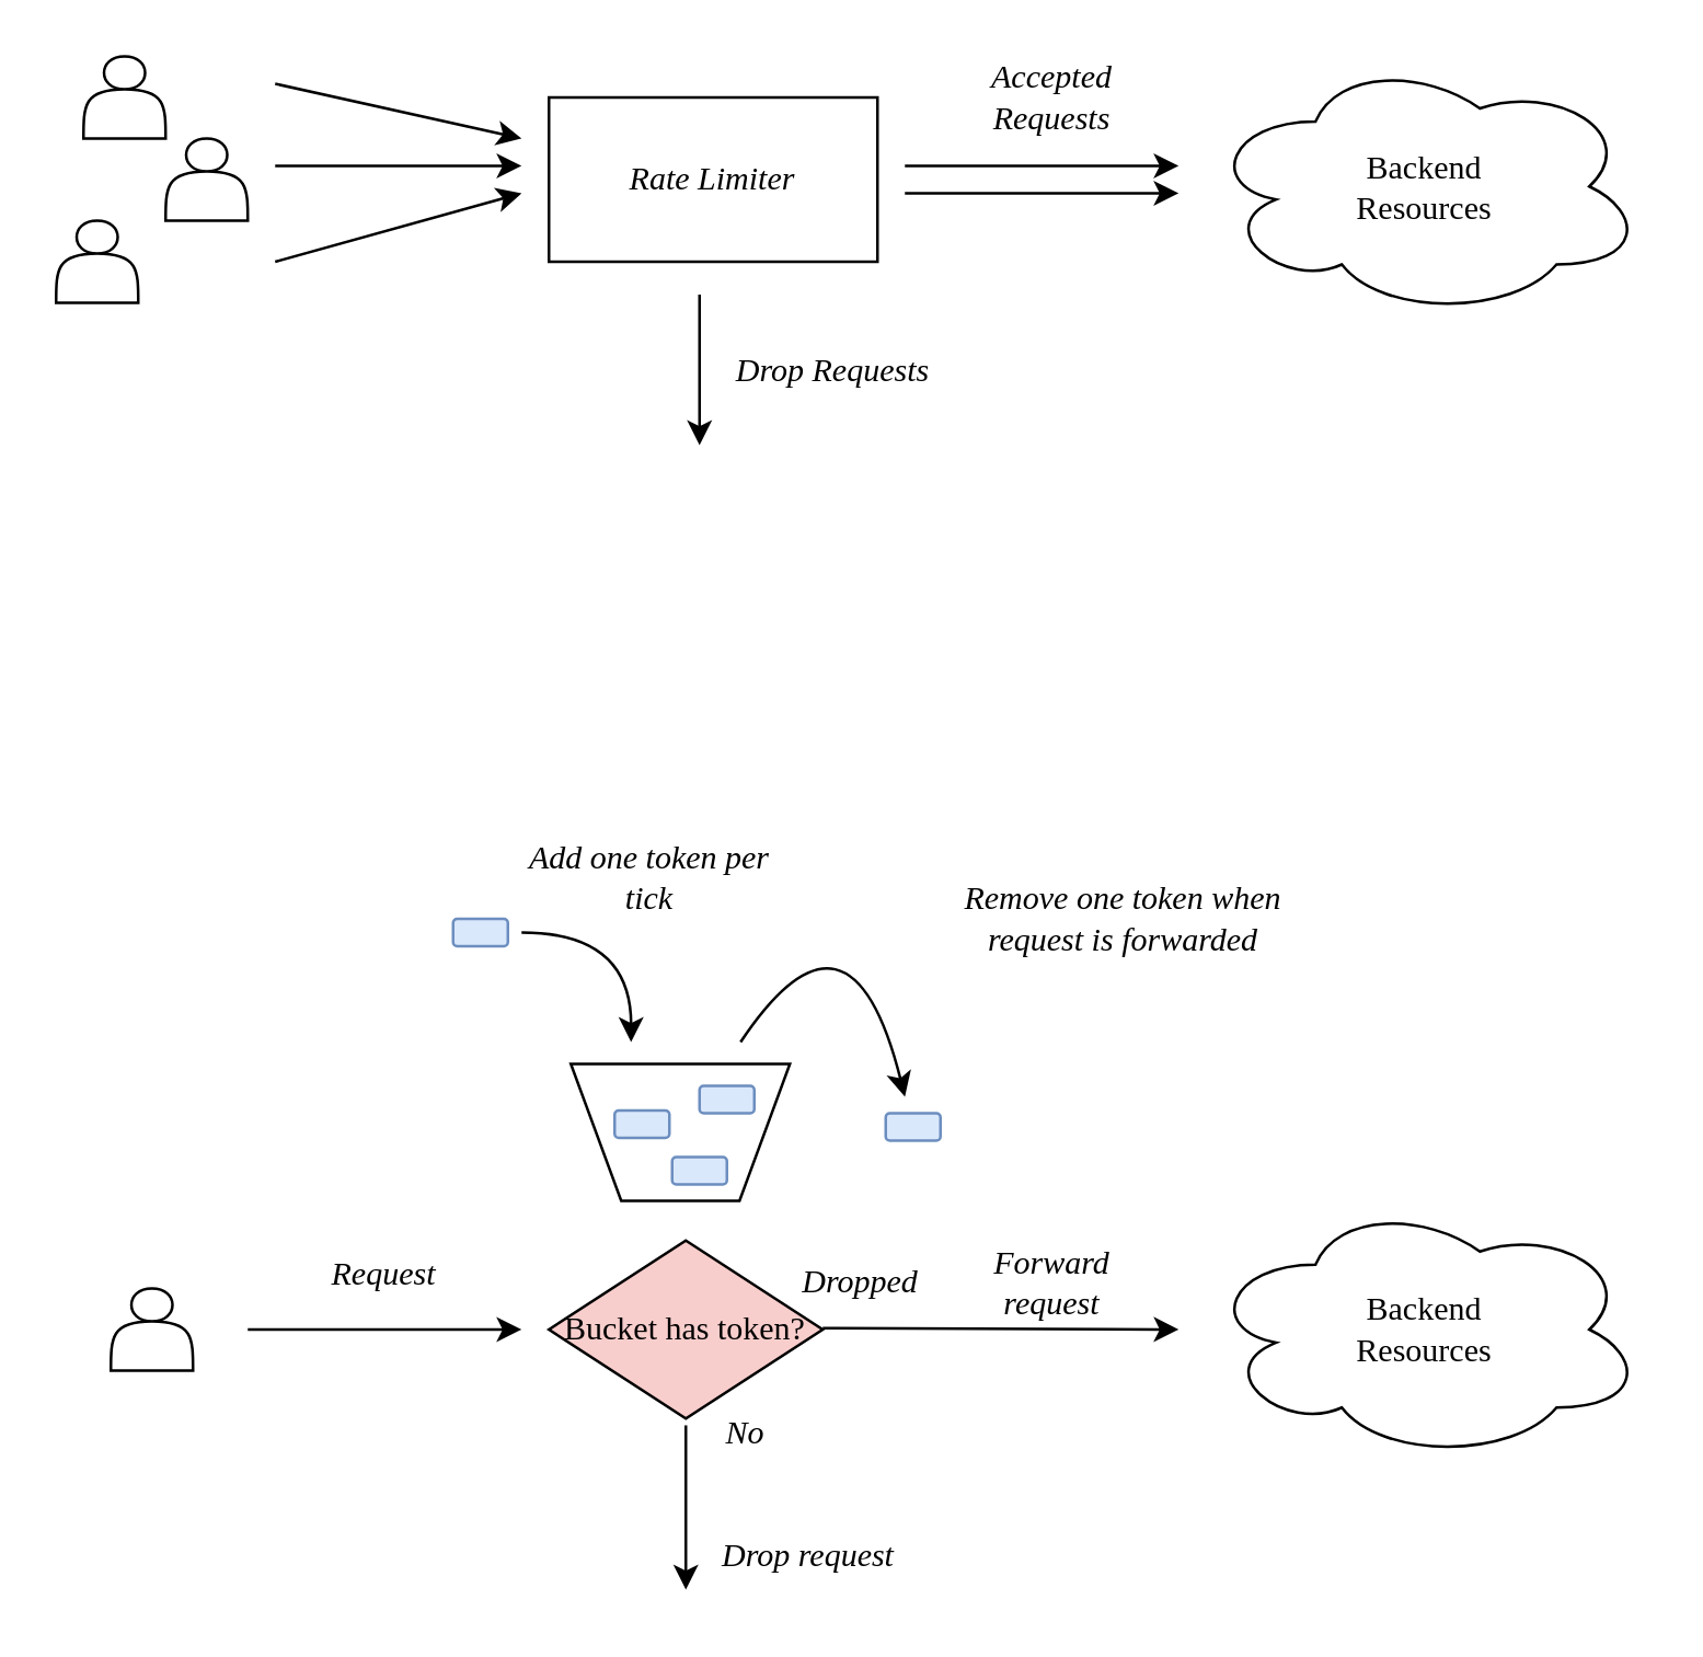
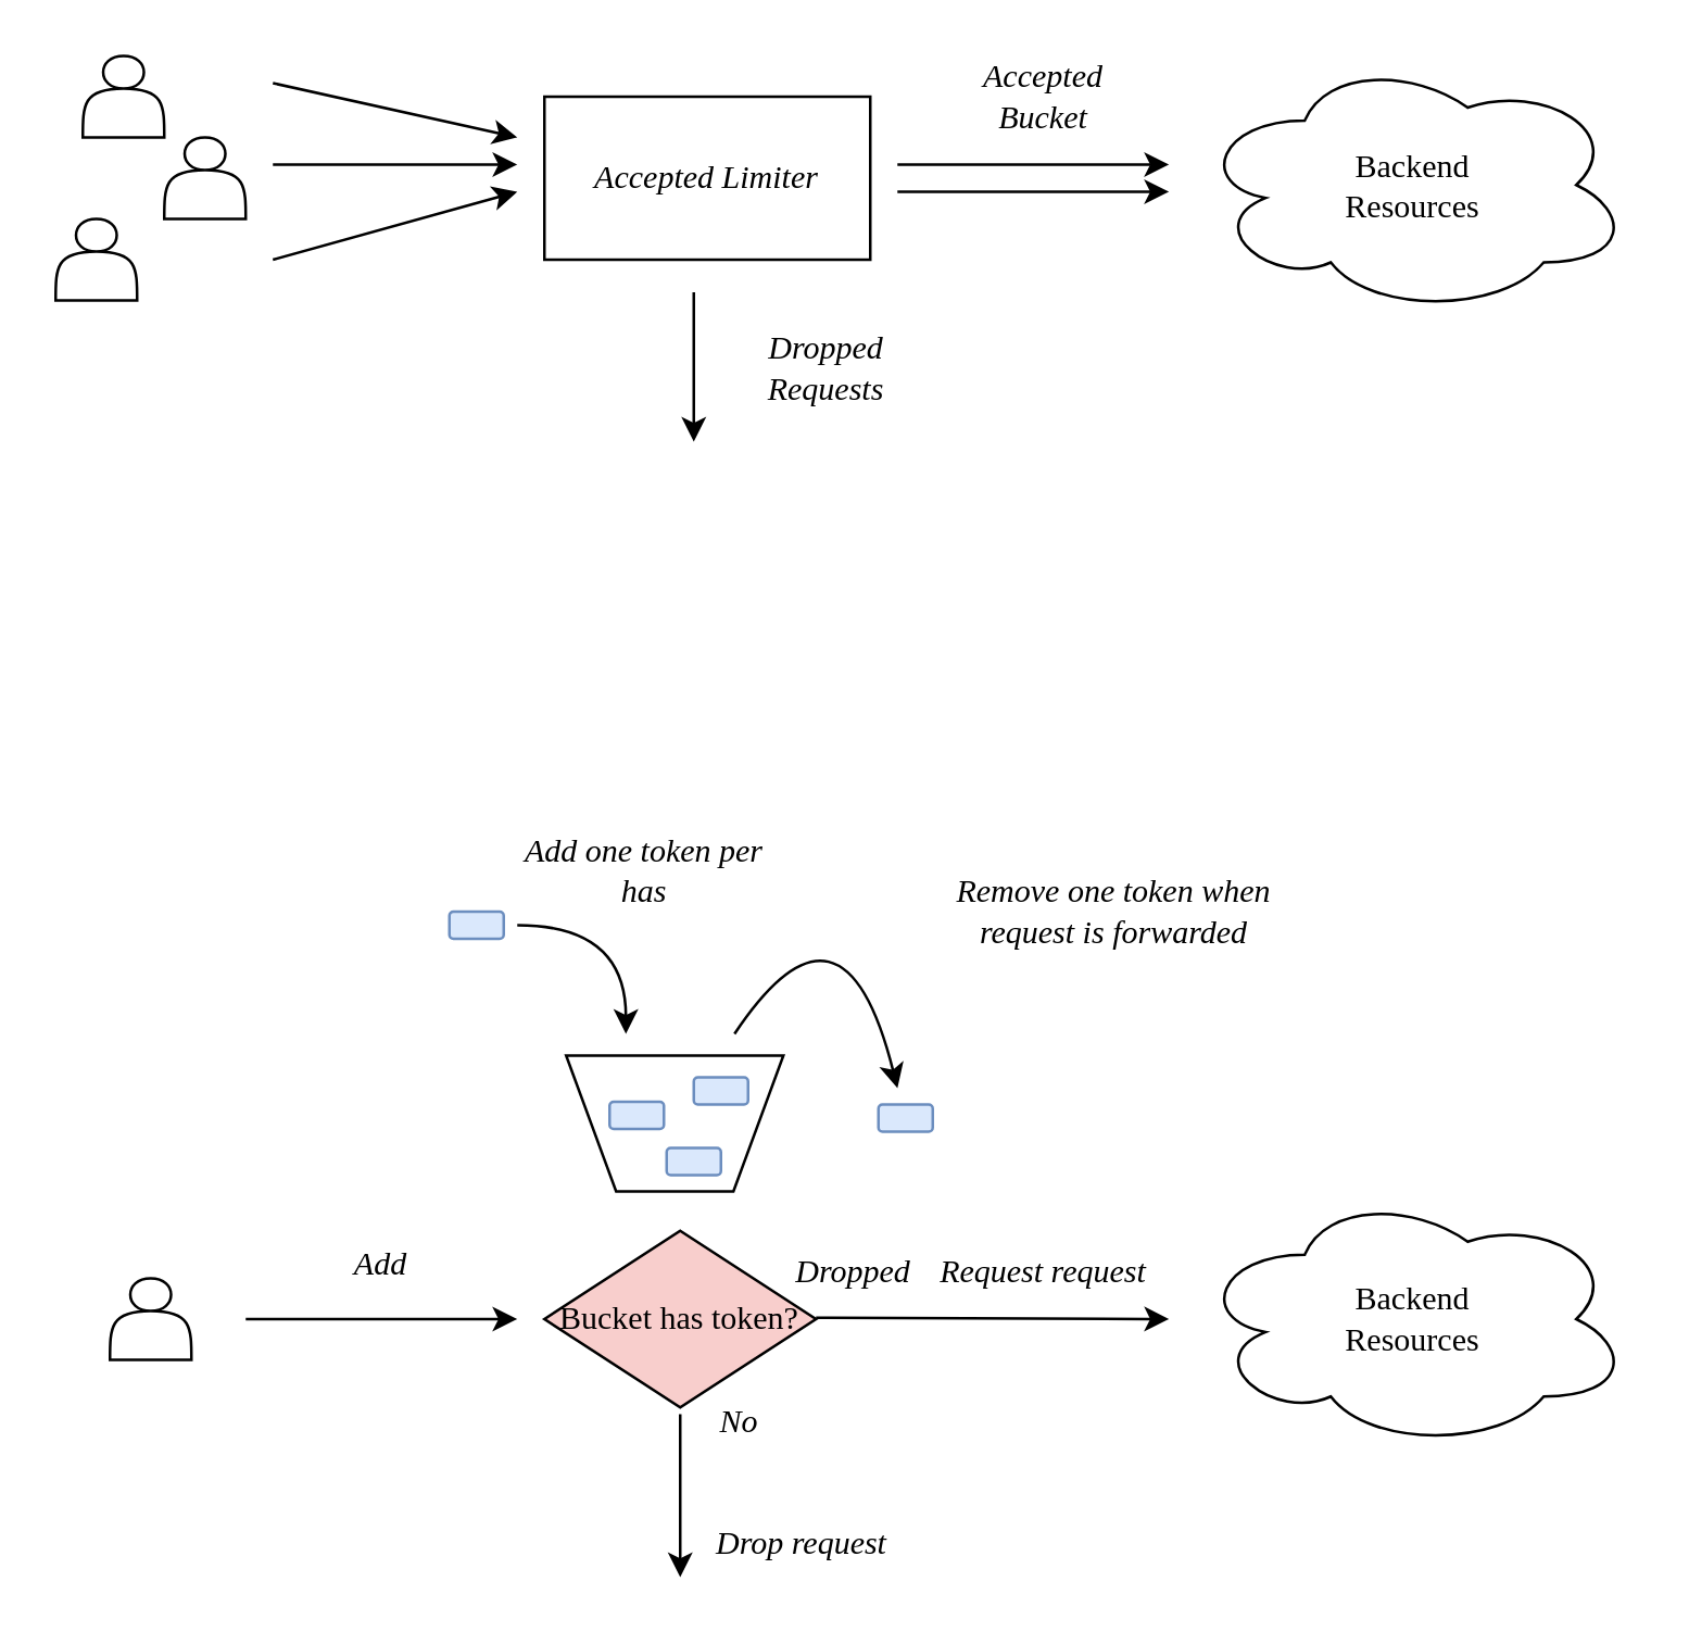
  <mxCell id="0" />
  <mxCell id="1" parent="0" />
- <mxCell id="2" value="Rate Limiter" style="rounded=0;whiteSpace=wrap;html=1;fontStyle=2;fontFamily=Comic Sans MS;" vertex="1" parent="1"><mxGeometry x="200" y="35" width="120" height="60" as="geometry" /></mxCell>
+ <mxCell id="2" value="Accepted Limiter" style="rounded=0;whiteSpace=wrap;html=1;fontStyle=2;fontFamily=Comic Sans MS;" vertex="1" parent="1"><mxGeometry x="200" y="35" width="120" height="60" as="geometry" /></mxCell>
  <mxCell id="3" value="" style="shape=actor;whiteSpace=wrap;html=1;" vertex="1" parent="1"><mxGeometry x="30" y="20" width="30" height="30" as="geometry" /></mxCell>
  <mxCell id="4" value="" style="shape=actor;whiteSpace=wrap;html=1;" vertex="1" parent="1"><mxGeometry x="60" y="50" width="30" height="30" as="geometry" /></mxCell>
  <mxCell id="5" value="" style="shape=actor;whiteSpace=wrap;html=1;" vertex="1" parent="1"><mxGeometry x="20" y="80" width="30" height="30" as="geometry" /></mxCell>
  <mxCell id="6" value="" style="endArrow=classic;html=1;rounded=0;" edge="1" parent="1"><mxGeometry width="50" height="50" relative="1" as="geometry"><mxPoint x="100" y="30" as="sourcePoint" /><mxPoint x="190" y="50" as="targetPoint" /></mxGeometry></mxCell>
  <mxCell id="7" value="" style="endArrow=classic;html=1;rounded=0;" edge="1" parent="1"><mxGeometry width="50" height="50" relative="1" as="geometry"><mxPoint x="100" y="60" as="sourcePoint" /><mxPoint x="190" y="60" as="targetPoint" /></mxGeometry></mxCell>
  <mxCell id="8" value="" style="endArrow=classic;html=1;rounded=0;" edge="1" parent="1"><mxGeometry width="50" height="50" relative="1" as="geometry"><mxPoint x="100" y="95" as="sourcePoint" /><mxPoint x="190" y="70" as="targetPoint" /></mxGeometry></mxCell>
  <mxCell id="9" value="" style="endArrow=classic;html=1;rounded=0;" edge="1" parent="1"><mxGeometry width="50" height="50" relative="1" as="geometry"><mxPoint x="330" y="60" as="sourcePoint" /><mxPoint x="430" y="60" as="targetPoint" /></mxGeometry></mxCell>
  <mxCell id="10" value="" style="endArrow=classic;html=1;rounded=0;" edge="1" parent="1"><mxGeometry width="50" height="50" relative="1" as="geometry"><mxPoint x="330" y="70" as="sourcePoint" /><mxPoint x="430" y="70" as="targetPoint" /></mxGeometry></mxCell>
  <mxCell id="11" value="" style="endArrow=classic;html=1;rounded=0;" edge="1" parent="1"><mxGeometry width="50" height="50" relative="1" as="geometry"><mxPoint x="255" y="107" as="sourcePoint" /><mxPoint x="255" y="162" as="targetPoint" /></mxGeometry></mxCell>
- <mxCell id="12" value="Drop Requests" style="text;html=1;align=center;verticalAlign=middle;whiteSpace=wrap;rounded=0;fontStyle=2;fontFamily=Comic Sans MS;" vertex="1" parent="1"><mxGeometry x="264" y="120" width="80" height="30" as="geometry" /></mxCell>
- <mxCell id="13" value="Accepted&lt;div&gt;Requests&lt;/div&gt;" style="text;html=1;align=center;verticalAlign=middle;whiteSpace=wrap;rounded=0;fontStyle=2;fontFamily=Comic Sans MS;" vertex="1" parent="1"><mxGeometry x="343.5" y="20" width="80" height="30" as="geometry" /></mxCell>
+ <mxCell id="12" value="Dropped Requests" style="text;html=1;align=center;verticalAlign=middle;whiteSpace=wrap;rounded=0;fontStyle=2;fontFamily=Comic Sans MS;" vertex="1" parent="1"><mxGeometry x="264" y="120" width="80" height="30" as="geometry" /></mxCell>
+ <mxCell id="13" value="Accepted&lt;div&gt;Bucket&lt;/div&gt;" style="text;html=1;align=center;verticalAlign=middle;whiteSpace=wrap;rounded=0;fontStyle=2;fontFamily=Comic Sans MS;" vertex="1" parent="1"><mxGeometry x="343.5" y="20" width="80" height="30" as="geometry" /></mxCell>
  <mxCell id="14" value="Backend&lt;div&gt;Resources&lt;/div&gt;" style="ellipse;shape=cloud;whiteSpace=wrap;html=1;fontFamily=Comic Sans MS;" vertex="1" parent="1"><mxGeometry x="440" y="20" width="160" height="95" as="geometry" /></mxCell>
  <mxCell id="15" value="" style="shape=actor;whiteSpace=wrap;html=1;" vertex="1" parent="1"><mxGeometry x="40" y="470" width="30" height="30" as="geometry" /></mxCell>
  <mxCell id="16" value="" style="endArrow=classic;html=1;rounded=0;" edge="1" parent="1"><mxGeometry width="50" height="50" relative="1" as="geometry"><mxPoint x="90" y="485" as="sourcePoint" /><mxPoint x="190" y="485" as="targetPoint" /></mxGeometry></mxCell>
- <mxCell id="17" value="Request" style="text;html=1;align=center;verticalAlign=middle;whiteSpace=wrap;rounded=0;fontStyle=2;fontFamily=Comic Sans MS;" vertex="1" parent="1"><mxGeometry x="100" y="450" width="80" height="30" as="geometry" /></mxCell>
+ <mxCell id="17" value="Add" style="text;html=1;align=center;verticalAlign=middle;whiteSpace=wrap;rounded=0;fontStyle=2;fontFamily=Comic Sans MS;" vertex="1" parent="1"><mxGeometry x="100" y="450" width="80" height="30" as="geometry" /></mxCell>
  <mxCell id="18" value="Bucket has token?" style="rhombus;whiteSpace=wrap;html=1;fontFamily=Comic Sans MS;fillColor=#f8cecc;" vertex="1" parent="1"><mxGeometry x="200" y="452.5" width="100" height="65" as="geometry" /></mxCell>
  <mxCell id="19" value="" style="verticalLabelPosition=middle;verticalAlign=middle;html=1;shape=trapezoid;perimeter=trapezoidPerimeter;whiteSpace=wrap;size=0.23;arcSize=10;flipV=1;labelPosition=center;align=center;" vertex="1" parent="1"><mxGeometry x="208" y="388" width="80" height="50" as="geometry" /></mxCell>
  <mxCell id="20" value="" style="rounded=1;whiteSpace=wrap;html=1;fillColor=#dae8fc;strokeColor=#6c8ebf;" vertex="1" parent="1"><mxGeometry x="255" y="396" width="20" height="10" as="geometry" /></mxCell>
  <mxCell id="21" value="" style="rounded=1;whiteSpace=wrap;html=1;fillColor=#dae8fc;strokeColor=#6c8ebf;" vertex="1" parent="1"><mxGeometry x="224" y="405" width="20" height="10" as="geometry" /></mxCell>
  <mxCell id="22" value="" style="rounded=1;whiteSpace=wrap;html=1;fillColor=#dae8fc;strokeColor=#6c8ebf;" vertex="1" parent="1"><mxGeometry x="245" y="422" width="20" height="10" as="geometry" /></mxCell>
  <mxCell id="23" value="" style="endArrow=classic;html=1;rounded=0;" edge="1" parent="1"><mxGeometry width="50" height="50" relative="1" as="geometry"><mxPoint x="300" y="484.5" as="sourcePoint" /><mxPoint x="430" y="485" as="targetPoint" /></mxGeometry></mxCell>
  <mxCell id="24" value="Dropped" style="text;html=1;align=center;verticalAlign=middle;whiteSpace=wrap;rounded=0;fontStyle=2;fontFamily=Comic Sans MS;" vertex="1" parent="1"><mxGeometry x="284" y="452.5" width="60" height="30" as="geometry" /></mxCell>
  <mxCell id="25" value="No" style="text;html=1;align=center;verticalAlign=middle;whiteSpace=wrap;rounded=0;fontStyle=2;fontFamily=Comic Sans MS;" vertex="1" parent="1"><mxGeometry x="242" y="507.5" width="60" height="30" as="geometry" /></mxCell>
  <mxCell id="26" value="Backend&lt;div&gt;Resources&lt;/div&gt;" style="ellipse;shape=cloud;whiteSpace=wrap;html=1;fontFamily=Comic Sans MS;" vertex="1" parent="1"><mxGeometry x="440" y="437.5" width="160" height="95" as="geometry" /></mxCell>
- <mxCell id="27" value="Forward request" style="text;html=1;align=center;verticalAlign=middle;whiteSpace=wrap;rounded=0;fontStyle=2;fontFamily=Comic Sans MS;" vertex="1" parent="1"><mxGeometry x="344" y="452.5" width="80" height="30" as="geometry" /></mxCell>
+ <mxCell id="27" value="Request request" style="text;html=1;align=center;verticalAlign=middle;whiteSpace=wrap;rounded=0;fontStyle=2;fontFamily=Comic Sans MS;" vertex="1" parent="1"><mxGeometry x="344" y="452.5" width="80" height="30" as="geometry" /></mxCell>
  <mxCell id="28" value="Drop request" style="text;html=1;align=center;verticalAlign=middle;whiteSpace=wrap;rounded=0;fontStyle=2;fontFamily=Comic Sans MS;" vertex="1" parent="1"><mxGeometry x="255" y="552.5" width="80" height="30" as="geometry" /></mxCell>
  <mxCell id="29" value="" style="endArrow=classic;html=1;rounded=0;" edge="1" parent="1"><mxGeometry width="50" height="50" relative="1" as="geometry"><mxPoint x="250" y="520" as="sourcePoint" /><mxPoint x="250" y="580" as="targetPoint" /></mxGeometry></mxCell>
  <mxCell id="30" value="" style="curved=1;endArrow=classic;html=1;rounded=0;" edge="1" parent="1"><mxGeometry width="50" height="50" relative="1" as="geometry"><mxPoint x="190" y="340" as="sourcePoint" /><mxPoint x="230" y="380" as="targetPoint" /><Array as="points"><mxPoint x="230" y="340" /></Array></mxGeometry></mxCell>
  <mxCell id="31" value="" style="curved=1;endArrow=classic;html=1;rounded=0;" edge="1" parent="1"><mxGeometry width="50" height="50" relative="1" as="geometry"><mxPoint x="270" y="380" as="sourcePoint" /><mxPoint x="330" y="400" as="targetPoint" /><Array as="points"><mxPoint x="310" y="320" /></Array></mxGeometry></mxCell>
  <mxCell id="32" value="" style="rounded=1;whiteSpace=wrap;html=1;fillColor=#dae8fc;strokeColor=#6c8ebf;" vertex="1" parent="1"><mxGeometry x="323" y="406" width="20" height="10" as="geometry" /></mxCell>
  <mxCell id="33" value="" style="rounded=1;whiteSpace=wrap;html=1;fillColor=#dae8fc;strokeColor=#6c8ebf;" vertex="1" parent="1"><mxGeometry x="165" y="335" width="20" height="10" as="geometry" /></mxCell>
- <mxCell id="34" value="Add one token per tick" style="text;html=1;align=center;verticalAlign=middle;whiteSpace=wrap;rounded=0;fontStyle=2;fontFamily=Comic Sans MS;" vertex="1" parent="1"><mxGeometry x="186" y="305" width="102" height="30" as="geometry" /></mxCell>
+ <mxCell id="34" value="Add one token per has" style="text;html=1;align=center;verticalAlign=middle;whiteSpace=wrap;rounded=0;fontStyle=2;fontFamily=Comic Sans MS;" vertex="1" parent="1"><mxGeometry x="186" y="305" width="102" height="30" as="geometry" /></mxCell>
  <mxCell id="35" value="Remove one token when request is forwarded" style="text;html=1;align=center;verticalAlign=middle;whiteSpace=wrap;rounded=0;fontStyle=2;fontFamily=Comic Sans MS;" vertex="1" parent="1"><mxGeometry x="340" y="320" width="140" height="30" as="geometry" /></mxCell>
